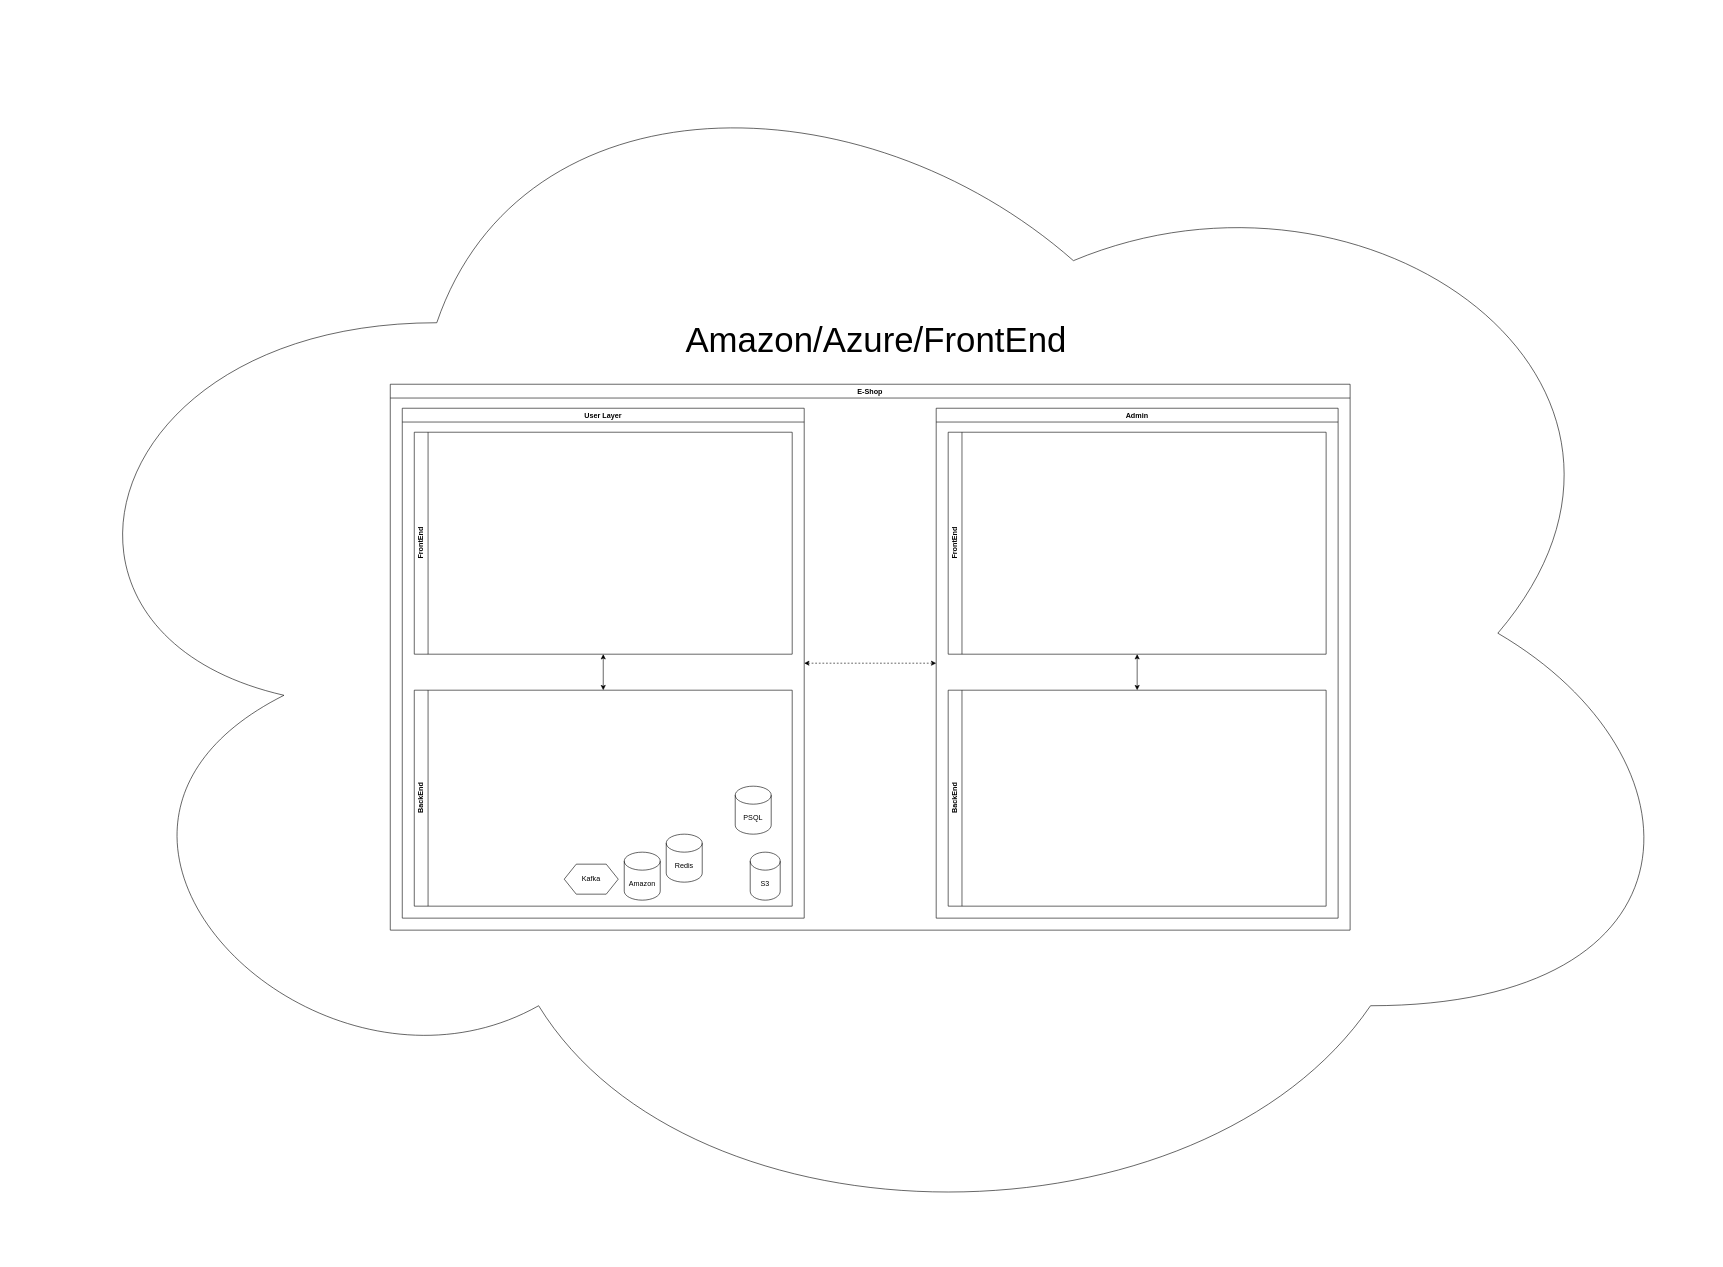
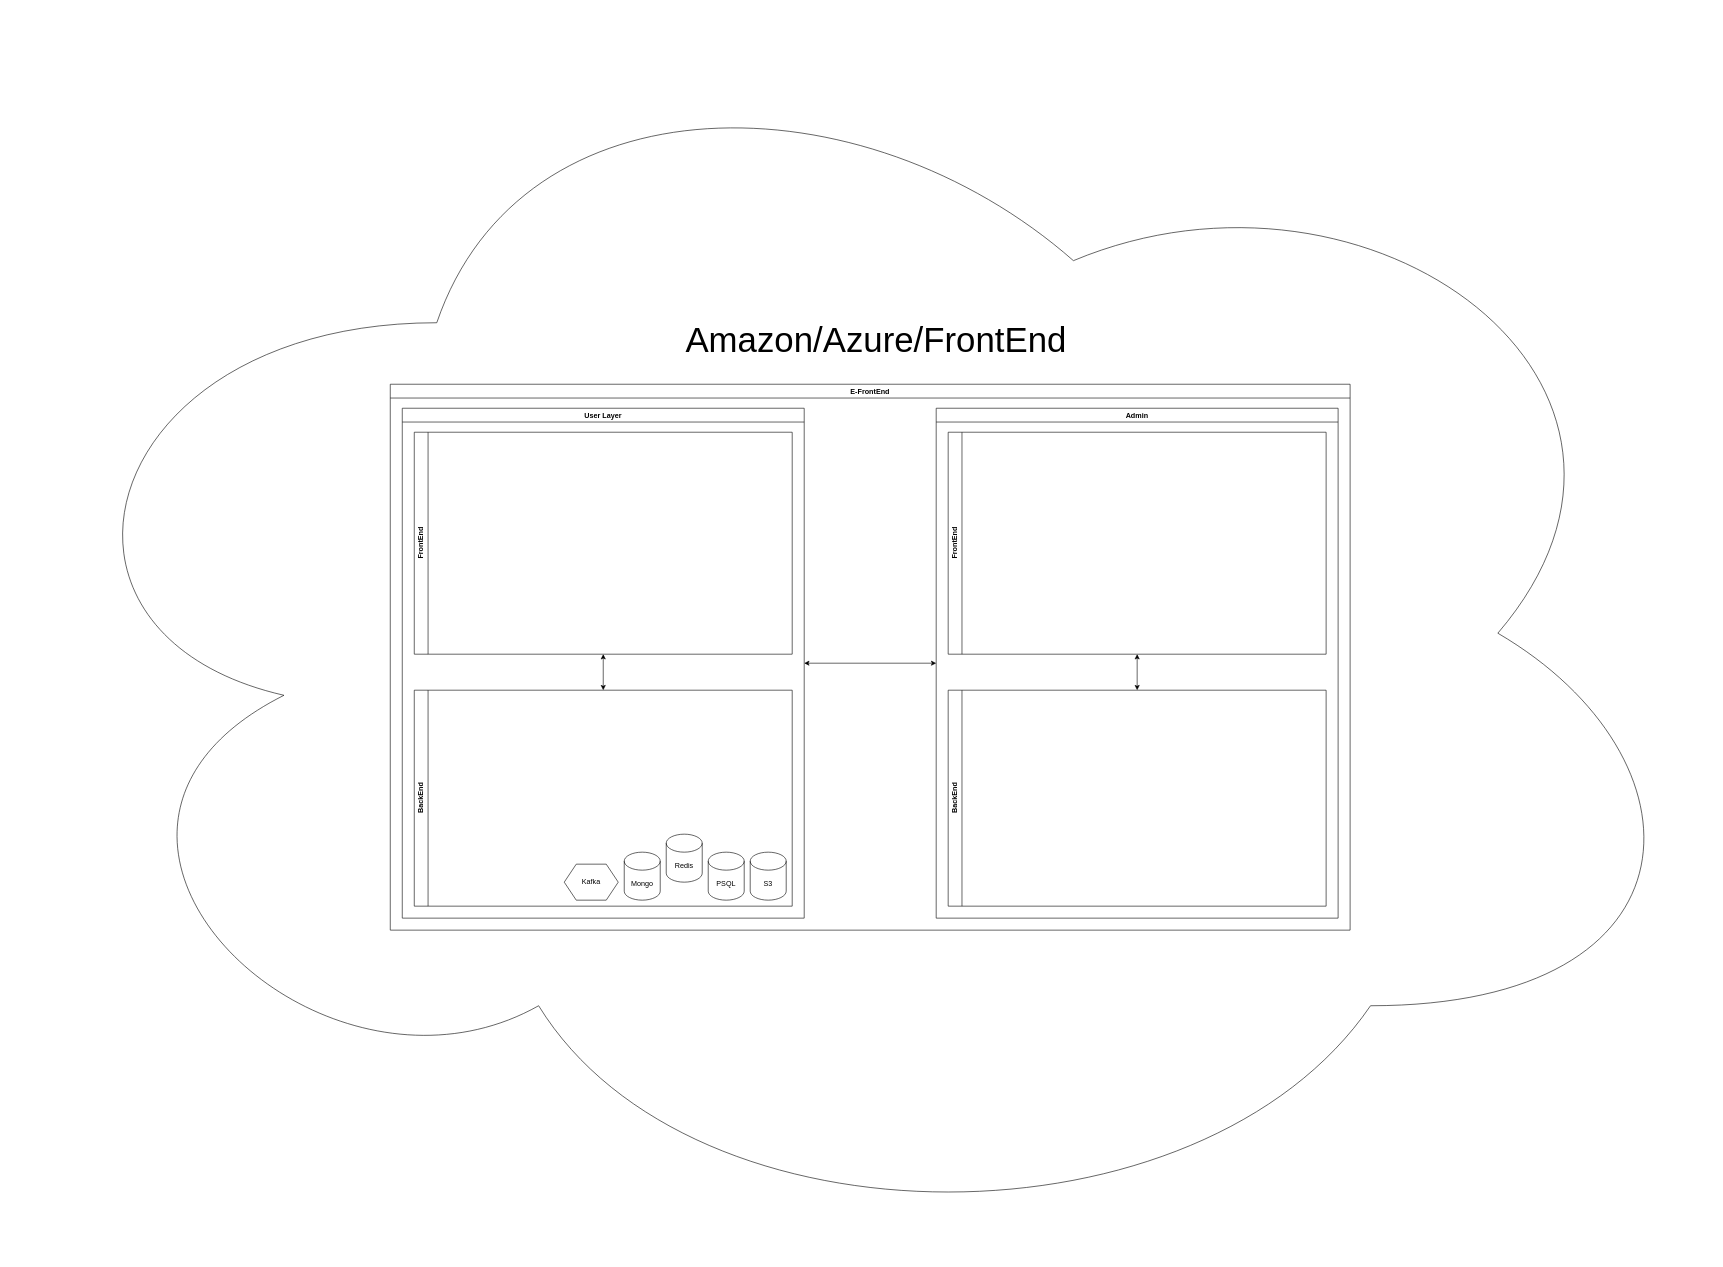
  <mxCell id="0" />
  <mxCell id="1" parent="0" />
  <mxCell id="2" value="" style="ellipse;shape=cloud;whiteSpace=wrap;html=1;" vertex="1" parent="1"><mxGeometry x="20" y="20" width="2830" height="2070" as="geometry" /></mxCell>
- <mxCell id="3" value="E-Shop" style="swimlane;whiteSpace=wrap;html=1;" vertex="1" parent="1"><mxGeometry x="650" y="640" width="1600" height="910" as="geometry" /></mxCell>
+ <mxCell id="3" value="E-FrontEnd" style="swimlane;whiteSpace=wrap;html=1;" vertex="1" parent="1"><mxGeometry x="650" y="640" width="1600" height="910" as="geometry" /></mxCell>
  <mxCell id="4" value="User Layer" style="swimlane;whiteSpace=wrap;html=1;" vertex="1" parent="3"><mxGeometry x="20" y="40" width="670" height="850" as="geometry" /></mxCell>
  <mxCell id="5" value="FrontEnd" style="swimlane;horizontal=0;whiteSpace=wrap;html=1;" vertex="1" parent="4"><mxGeometry x="20" y="40" width="630" height="370" as="geometry" /></mxCell>
  <mxCell id="6" value="BackEnd" style="swimlane;horizontal=0;whiteSpace=wrap;html=1;" vertex="1" parent="4"><mxGeometry x="20" y="470" width="630" height="360" as="geometry" /></mxCell>
- <mxCell id="7" value="S3" style="shape=cylinder3;whiteSpace=wrap;html=1;boundedLbl=1;backgroundOutline=1;size=15;" vertex="1" parent="6"><mxGeometry x="560" y="270" width="50" height="80" as="geometry" /></mxCell>
- <mxCell id="8" value="PSQL" style="shape=cylinder3;whiteSpace=wrap;html=1;boundedLbl=1;backgroundOutline=1;size=15;" vertex="1" parent="6"><mxGeometry x="535" y="160" width="60" height="80" as="geometry" /></mxCell>
+ <mxCell id="7" value="S3" style="shape=cylinder3;whiteSpace=wrap;html=1;boundedLbl=1;backgroundOutline=1;size=15;" vertex="1" parent="6"><mxGeometry x="560" y="270" width="60" height="80" as="geometry" /></mxCell>
+ <mxCell id="8" value="PSQL" style="shape=cylinder3;whiteSpace=wrap;html=1;boundedLbl=1;backgroundOutline=1;size=15;" vertex="1" parent="6"><mxGeometry x="490" y="270" width="60" height="80" as="geometry" /></mxCell>
  <mxCell id="9" value="Redis" style="shape=cylinder3;whiteSpace=wrap;html=1;boundedLbl=1;backgroundOutline=1;size=15;" vertex="1" parent="6"><mxGeometry x="420" y="240" width="60" height="80" as="geometry" /></mxCell>
- <mxCell id="10" value="Kafka" style="shape=hexagon;perimeter=hexagonPerimeter2;whiteSpace=wrap;html=1;fixedSize=1;" vertex="1" parent="6"><mxGeometry x="250" y="290" width="90" height="50" as="geometry" /></mxCell>
- <mxCell id="11" value="Amazon" style="shape=cylinder3;whiteSpace=wrap;html=1;boundedLbl=1;backgroundOutline=1;size=15;" vertex="1" parent="6"><mxGeometry x="350" y="270" width="60" height="80" as="geometry" /></mxCell>
+ <mxCell id="10" value="Kafka" style="shape=hexagon;perimeter=hexagonPerimeter2;whiteSpace=wrap;html=1;fixedSize=1;" vertex="1" parent="6"><mxGeometry x="250" y="290" width="90" height="60" as="geometry" /></mxCell>
+ <mxCell id="11" value="Mongo" style="shape=cylinder3;whiteSpace=wrap;html=1;boundedLbl=1;backgroundOutline=1;size=15;" vertex="1" parent="6"><mxGeometry x="350" y="270" width="60" height="80" as="geometry" /></mxCell>
  <mxCell id="12" value="" style="endArrow=classic;startArrow=classic;html=1;rounded=0;entryX=0.5;entryY=1;entryDx=0;entryDy=0;exitX=0.5;exitY=0;exitDx=0;exitDy=0;" edge="1" parent="4" source="6" target="5"><mxGeometry width="50" height="50" relative="1" as="geometry"><mxPoint x="380" y="550" as="sourcePoint" /><mxPoint x="430" y="500" as="targetPoint" /></mxGeometry></mxCell>
  <mxCell id="13" value="Admin" style="swimlane;whiteSpace=wrap;html=1;" vertex="1" parent="3"><mxGeometry x="910" y="40" width="670" height="850" as="geometry" /></mxCell>
  <mxCell id="14" value="FrontEnd" style="swimlane;horizontal=0;whiteSpace=wrap;html=1;" vertex="1" parent="13"><mxGeometry x="20" y="40" width="630" height="370" as="geometry" /></mxCell>
  <mxCell id="15" value="BackEnd" style="swimlane;horizontal=0;whiteSpace=wrap;html=1;" vertex="1" parent="13"><mxGeometry x="20" y="470" width="630" height="360" as="geometry" /></mxCell>
  <mxCell id="16" value="" style="endArrow=classic;startArrow=classic;html=1;rounded=0;entryX=0.5;entryY=1;entryDx=0;entryDy=0;exitX=0.5;exitY=0;exitDx=0;exitDy=0;" edge="1" parent="13" source="15" target="14"><mxGeometry width="50" height="50" relative="1" as="geometry"><mxPoint x="190" y="570" as="sourcePoint" /><mxPoint x="240" y="520" as="targetPoint" /></mxGeometry></mxCell>
- <mxCell id="17" value="" style="endArrow=classic;startArrow=classic;html=1;rounded=0;exitX=1;exitY=0.5;exitDx=0;exitDy=0;entryX=0;entryY=0.5;entryDx=0;entryDy=0;dashed=1;" edge="1" parent="3" source="4" target="13"><mxGeometry width="50" height="50" relative="1" as="geometry"><mxPoint x="800" y="450" as="sourcePoint" /><mxPoint x="850" y="400" as="targetPoint" /></mxGeometry></mxCell>
+ <mxCell id="17" value="" style="endArrow=classic;startArrow=classic;html=1;rounded=0;exitX=1;exitY=0.5;exitDx=0;exitDy=0;entryX=0;entryY=0.5;entryDx=0;entryDy=0;" edge="1" parent="3" source="4" target="13"><mxGeometry width="50" height="50" relative="1" as="geometry"><mxPoint x="800" y="450" as="sourcePoint" /><mxPoint x="850" y="400" as="targetPoint" /></mxGeometry></mxCell>
  <mxCell id="18" value="&lt;font style=&quot;font-size: 58px;&quot;&gt;Amazon/Azure/FrontEnd&lt;/font&gt;" style="text;html=1;strokeColor=none;fillColor=none;align=center;verticalAlign=middle;whiteSpace=wrap;rounded=0;" vertex="1" parent="1"><mxGeometry x="1430" y="550" width="60" height="30" as="geometry" /></mxCell>
